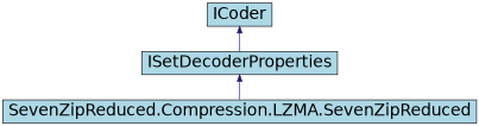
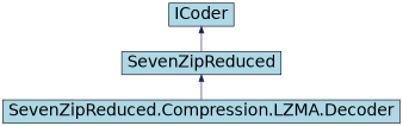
  digraph {
    node [color=black fillcolor=lightblue fontname=Helvetica fontsize=24 shape=record style=filled]
    edge [color=midnightblue dir=back fontname=Helvetica fontsize=24 labelfontname=Helvetica labelfontsize=24 style=solid]
-   n1 [fontcolor=black height=0.2 label="SevenZipReduced.Compression.LZMA.SevenZipReduced" width=0.4]
+   n1 [fontcolor=black height=0.2 label="SevenZipReduced.Compression.LZMA.Decoder" width=0.4]
    n2 [height=0.2 label=ICoder width=0.4]
-   n3 [height=0.2 label=ISetDecoderProperties width=0.4]
+   n3 [height=0.2 label=SevenZipReduced width=0.4]
    n2 -> n3
    n3 -> n1
  }
